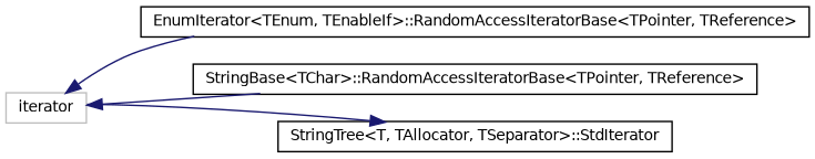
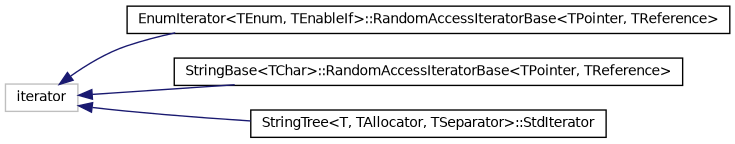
  digraph {
    rankdir=LR
    node [color=black fillcolor=white fontname=Helvetica fontsize=10 shape=record style=filled]
    edge [color=midnightblue dir=back fontname=Helvetica fontsize=10 labelfontname=Helvetica labelfontsize=10 style=solid]
    n1 [color=grey75 height=0.2 label=iterator width=0.4]
    n2 [height=0.2 label="EnumIterator\<TEnum, TEnableIf\>::RandomAccessIteratorBase\<TPointer, TReference\>" width=0.4]
    n3 [height=0.2 label="StringBase\<TChar\>::RandomAccessIteratorBase\<TPointer, TReference\>" width=0.4]
    n4 [height=0.2 label="StringTree\<T, TAllocator, TSeparator\>::StdIterator" width=0.4]
    n1 -> n2
    n1 -> n3
-   n4 -> n1
+   n1 -> n4
  }
